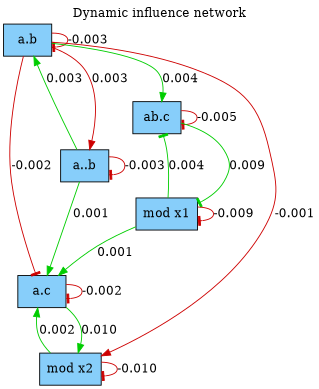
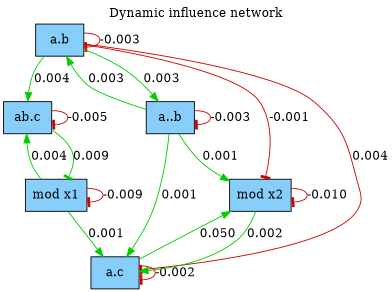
  digraph {
    label="Dynamic influence network"
    labelloc=t
    node [fillcolor=lightskyblue shape=box style=filled]
    edge [arrowhead=tee color=green3 weight=0]
    "a.b"
    "a..b"
    "ab.c"
    "a.c"
    "mod x2"
    "mod x1"
    "a.b" -> "a.b" [color=red3 label=-0.003]
-   "a.b" -> "a..b" [arrowhead=normal color=red3 label=0.003]
+   "a.b" -> "a..b" [arrowhead=normal label=0.003]
    "a.b" -> "ab.c" [arrowhead=normal label=0.004]
-   "a.b" -> "a.c" [color=red3 label=-0.002]
-   "a.b" -> "mod x2" [arrowhead=normal color=red3 label=-0.001]
+   "a.b" -> "a.c" [color=red3 label=0.004]
+   "a.b" -> "mod x2" [color=red3 label=-0.001]
    "a..b" -> "a.b" [arrowhead=normal label=0.003]
    "a..b" -> "a..b" [color=red3 label=-0.003]
    "a..b" -> "a.c" [arrowhead=normal label=0.001]
+   "a..b" -> "mod x2" [arrowhead=normal label=0.001]
    "ab.c" -> "ab.c" [color=red3 label=-0.005]
    "ab.c" -> "mod x1" [label=0.009]
    "a.c" -> "a.c" [color=red3 label=-0.002]
-   "a.c" -> "mod x2" [arrowhead=normal label=0.010]
+   "a.c" -> "mod x2" [arrowhead=normal label=0.050]
    "mod x2" -> "a.c" [arrowhead=normal label=0.002]
    "mod x2" -> "mod x2" [color=red3 label=-0.010]
-   "mod x1" -> "ab.c" [label=0.004]
+   "mod x1" -> "ab.c" [arrowhead=normal label=0.004]
    "mod x1" -> "a.c" [arrowhead=normal label=0.001]
    "mod x1" -> "mod x1" [color=red3 label=-0.009]
  }
